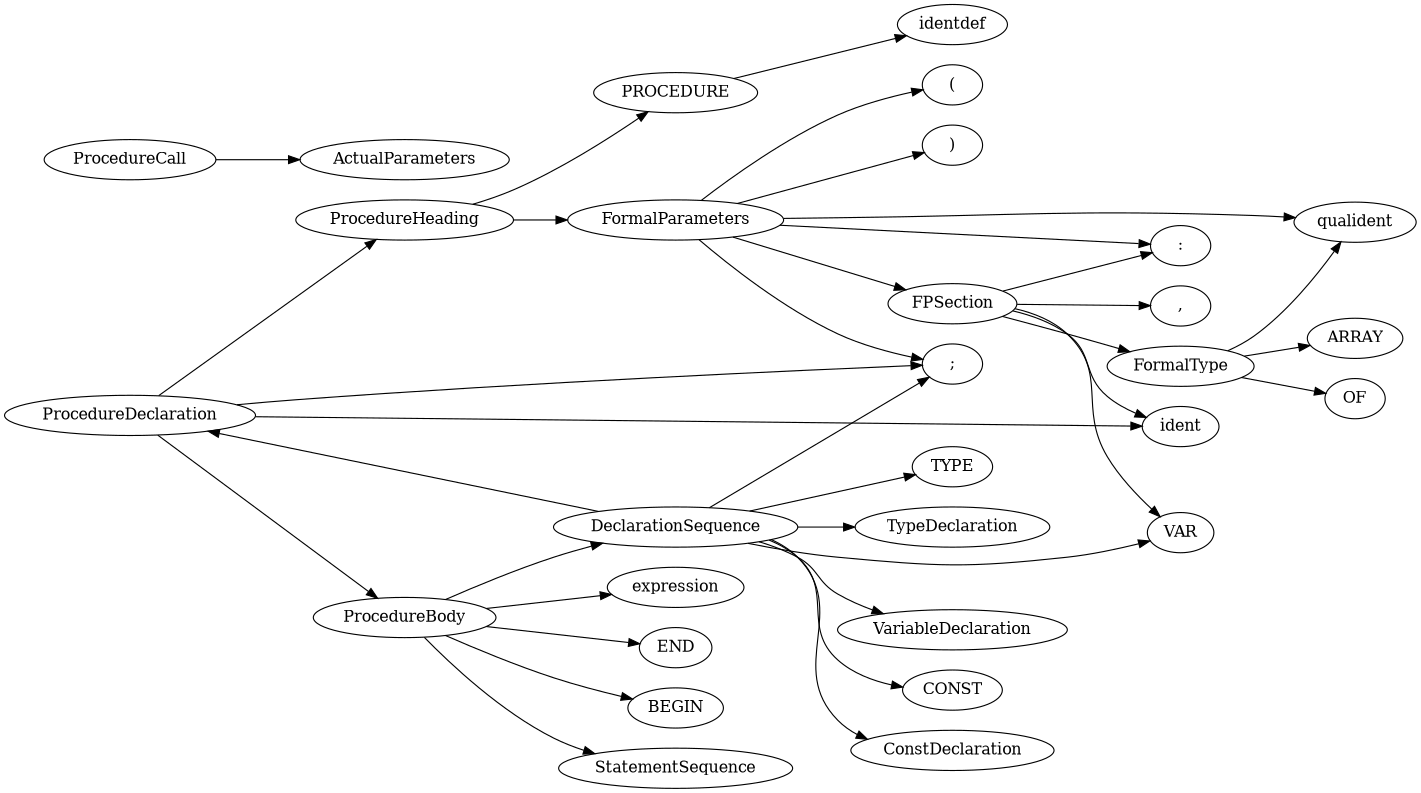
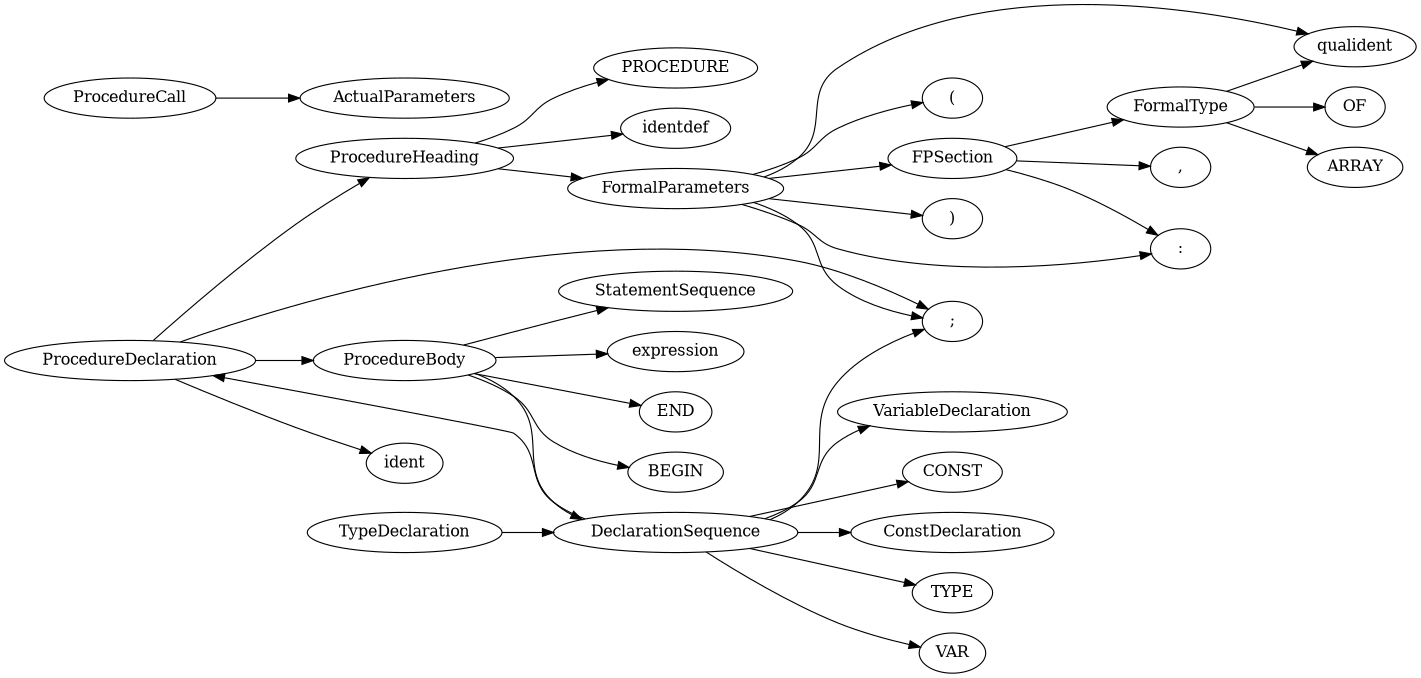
  digraph {
    rankdir=LR
    ProcedureDeclaration
    ProcedureHeading
    ";"
    ProcedureBody
    ident
    PROCEDURE
    identdef
    FormalParameters
    DeclarationSequence
    BEGIN
    StatementSequence
    expression
    END
    "("
    FPSection
    ")"
    ":"
    qualident
    CONST
    ConstDeclaration
    TYPE
    TypeDeclaration
    VAR
    VariableDeclaration
    ","
    FormalType
    ARRAY
    OF
    ProcedureCall
    ActualParameters
    ProcedureDeclaration -> ProcedureHeading
    ProcedureDeclaration -> ";"
    ProcedureDeclaration -> ProcedureBody
    ProcedureDeclaration -> ident
    ProcedureHeading -> PROCEDURE
-   PROCEDURE -> identdef
+   ProcedureHeading -> identdef
    ProcedureHeading -> FormalParameters
    ProcedureBody -> DeclarationSequence
    ProcedureBody -> BEGIN
    ProcedureBody -> StatementSequence
    ProcedureBody -> expression
    ProcedureBody -> END
    FormalParameters -> ";"
    FormalParameters -> "("
    FormalParameters -> FPSection
    FormalParameters -> ")"
    FormalParameters -> ":"
    FormalParameters -> qualident
    DeclarationSequence -> ProcedureDeclaration
    DeclarationSequence -> ";"
    DeclarationSequence -> CONST
    DeclarationSequence -> ConstDeclaration
    DeclarationSequence -> TYPE
-   DeclarationSequence -> TypeDeclaration
+   TypeDeclaration -> DeclarationSequence
    DeclarationSequence -> VAR
    DeclarationSequence -> VariableDeclaration
-   FPSection -> ident
    FPSection -> ":"
-   FPSection -> VAR
    FPSection -> ","
    FPSection -> FormalType
    FormalType -> qualident
    FormalType -> ARRAY
    FormalType -> OF
    ProcedureCall -> ActualParameters
  }
